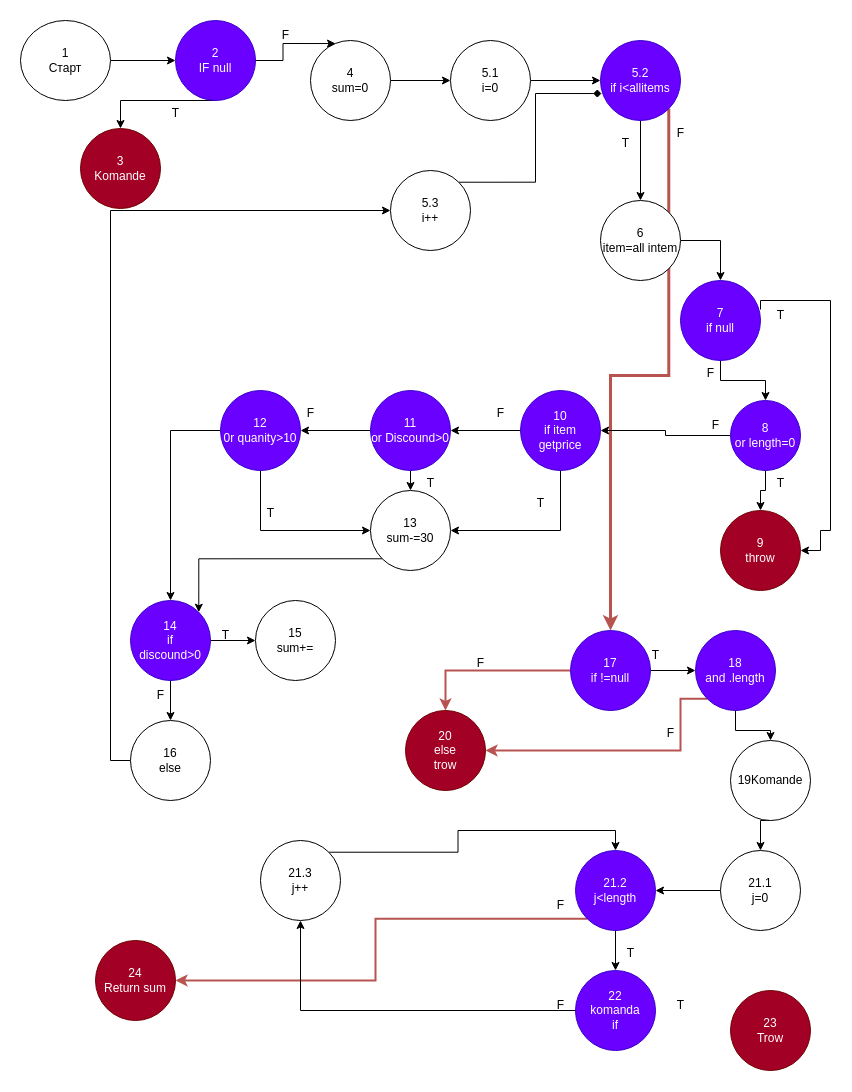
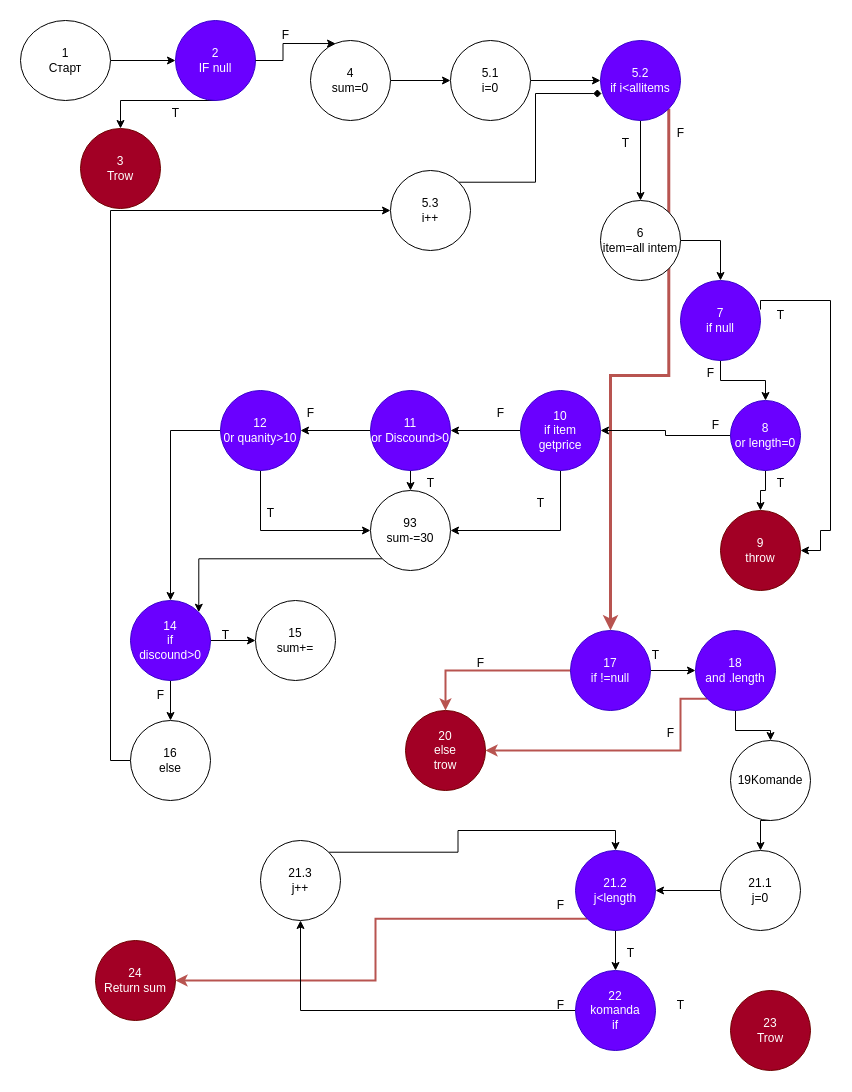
  <mxCell id="0" />
  <mxCell id="1" parent="0" />
  <mxCell id="2" style="edgeStyle=orthogonalEdgeStyle;rounded=0;orthogonalLoop=1;jettySize=auto;html=1;exitX=1;exitY=0.5;exitDx=0;exitDy=0;" parent="1" source="3" target="5" edge="1"><mxGeometry relative="1" as="geometry"><mxPoint x="215" y="150" as="targetPoint" /></mxGeometry></mxCell>
  <mxCell id="3" value="1&lt;br/&gt;&lt;div&gt;Старт&lt;/div&gt;" style="ellipse;whiteSpace=wrap;html=1;" parent="1" vertex="1"><mxGeometry x="20" y="20" width="90" height="80" as="geometry" /></mxCell>
  <mxCell id="4" style="edgeStyle=orthogonalEdgeStyle;rounded=0;orthogonalLoop=1;jettySize=auto;html=1;exitX=0;exitY=1;exitDx=0;exitDy=0;entryX=0.5;entryY=0;entryDx=0;entryDy=0;" parent="1" source="5" target="6" edge="1"><mxGeometry relative="1" as="geometry"><Array as="points"><mxPoint x="215" y="88" /><mxPoint x="215" y="100" /><mxPoint x="120" y="100" /></Array></mxGeometry></mxCell>
  <mxCell id="5" value="2&lt;div&gt;IF null&lt;/div&gt;" style="ellipse;whiteSpace=wrap;html=1;aspect=fixed;fillColor=#6a00ff;fontColor=#ffffff;strokeColor=#3700CC;" parent="1" vertex="1"><mxGeometry x="175" y="20" width="80" height="80" as="geometry" /></mxCell>
- <mxCell id="6" value="3&lt;div&gt;Komande&lt;/div&gt;" style="ellipse;whiteSpace=wrap;html=1;aspect=fixed;fillColor=#a20025;fontColor=#ffffff;strokeColor=#6F0000;" parent="1" vertex="1"><mxGeometry x="80" y="128" width="80" height="80" as="geometry" /></mxCell>
+ <mxCell id="6" value="3&lt;div&gt;Trow&lt;/div&gt;" style="ellipse;whiteSpace=wrap;html=1;aspect=fixed;fillColor=#a20025;fontColor=#ffffff;strokeColor=#6F0000;" parent="1" vertex="1"><mxGeometry x="80" y="128" width="80" height="80" as="geometry" /></mxCell>
  <mxCell id="7" style="edgeStyle=orthogonalEdgeStyle;rounded=0;orthogonalLoop=1;jettySize=auto;html=1;exitX=1;exitY=0.5;exitDx=0;exitDy=0;" parent="1" source="8" target="13" edge="1"><mxGeometry relative="1" as="geometry" /></mxCell>
  <mxCell id="8" value="4&lt;div&gt;sum=0&lt;/div&gt;" style="ellipse;whiteSpace=wrap;html=1;aspect=fixed;" parent="1" vertex="1"><mxGeometry x="310" y="40" width="80" height="80" as="geometry" /></mxCell>
  <mxCell id="9" style="edgeStyle=orthogonalEdgeStyle;rounded=0;orthogonalLoop=1;jettySize=auto;html=1;exitX=1;exitY=0.5;exitDx=0;exitDy=0;entryX=0.313;entryY=0.038;entryDx=0;entryDy=0;entryPerimeter=0;" parent="1" source="5" target="8" edge="1"><mxGeometry relative="1" as="geometry" /></mxCell>
  <mxCell id="10" value="T" style="text;html=1;align=center;verticalAlign=middle;resizable=0;points=[];autosize=1;strokeColor=none;fillColor=none;" parent="1" vertex="1"><mxGeometry x="160" y="98" width="30" height="30" as="geometry" /></mxCell>
  <mxCell id="11" value="F" style="text;html=1;align=center;verticalAlign=middle;resizable=0;points=[];autosize=1;strokeColor=none;fillColor=none;" parent="1" vertex="1"><mxGeometry x="270" y="20" width="30" height="30" as="geometry" /></mxCell>
  <mxCell id="12" style="edgeStyle=orthogonalEdgeStyle;rounded=0;orthogonalLoop=1;jettySize=auto;html=1;exitX=1;exitY=0.5;exitDx=0;exitDy=0;entryX=0;entryY=0.5;entryDx=0;entryDy=0;" parent="1" source="13" target="16" edge="1"><mxGeometry relative="1" as="geometry" /></mxCell>
  <mxCell id="13" value="5.1&lt;div&gt;i=0&lt;/div&gt;" style="ellipse;whiteSpace=wrap;html=1;aspect=fixed;" parent="1" vertex="1"><mxGeometry x="450" y="40" width="80" height="80" as="geometry" /></mxCell>
  <mxCell id="14" style="edgeStyle=orthogonalEdgeStyle;rounded=0;orthogonalLoop=1;jettySize=auto;html=1;exitX=0.5;exitY=1;exitDx=0;exitDy=0;" parent="1" source="16" target="20" edge="1"><mxGeometry relative="1" as="geometry" /></mxCell>
  <mxCell id="15" style="edgeStyle=orthogonalEdgeStyle;rounded=0;orthogonalLoop=1;jettySize=auto;html=1;exitX=1;exitY=1;exitDx=0;exitDy=0;entryX=0.5;entryY=0;entryDx=0;entryDy=0;fillColor=#f8cecc;strokeColor=#b85450;strokeWidth=3;" parent="1" source="16" target="59" edge="1"><mxGeometry relative="1" as="geometry"><mxPoint x="610" y="616" as="targetPoint" /></mxGeometry></mxCell>
  <mxCell id="16" value="5.2&lt;br&gt;if i&amp;lt;allitems" style="ellipse;whiteSpace=wrap;html=1;aspect=fixed;fillColor=#6a00ff;fontColor=#ffffff;strokeColor=#3700CC;" parent="1" vertex="1"><mxGeometry x="600" y="40" width="80" height="80" as="geometry" /></mxCell>
  <mxCell id="17" style="edgeStyle=orthogonalEdgeStyle;rounded=0;orthogonalLoop=1;jettySize=auto;html=1;exitX=1;exitY=0;exitDx=0;exitDy=0;entryX=0.013;entryY=0.663;entryDx=0;entryDy=0;entryPerimeter=0;endArrow=diamond;" parent="1" source="18" target="16" edge="1"><mxGeometry relative="1" as="geometry" /></mxCell>
  <mxCell id="18" value="5.3&lt;div&gt;i++&lt;/div&gt;" style="ellipse;whiteSpace=wrap;html=1;aspect=fixed;" parent="1" vertex="1"><mxGeometry x="390" y="170" width="80" height="80" as="geometry" /></mxCell>
  <mxCell id="19" style="edgeStyle=orthogonalEdgeStyle;rounded=0;orthogonalLoop=1;jettySize=auto;html=1;exitX=1;exitY=0.5;exitDx=0;exitDy=0;entryX=0.5;entryY=0;entryDx=0;entryDy=0;" parent="1" source="20" target="23" edge="1"><mxGeometry relative="1" as="geometry" /></mxCell>
  <mxCell id="20" value="6&lt;br&gt;item=all intem" style="ellipse;whiteSpace=wrap;html=1;aspect=fixed;" parent="1" vertex="1"><mxGeometry x="600" y="200" width="80" height="80" as="geometry" /></mxCell>
  <mxCell id="21" style="edgeStyle=orthogonalEdgeStyle;rounded=0;orthogonalLoop=1;jettySize=auto;html=1;exitX=0.5;exitY=1;exitDx=0;exitDy=0;entryX=0.5;entryY=0;entryDx=0;entryDy=0;" parent="1" source="23" target="26" edge="1"><mxGeometry relative="1" as="geometry" /></mxCell>
  <mxCell id="22" style="edgeStyle=orthogonalEdgeStyle;rounded=0;orthogonalLoop=1;jettySize=auto;html=1;exitX=1;exitY=0.363;exitDx=0;exitDy=0;entryX=1;entryY=0.5;entryDx=0;entryDy=0;exitPerimeter=0;" parent="1" source="23" target="36" edge="1"><mxGeometry relative="1" as="geometry"><mxPoint x="870" y="530" as="targetPoint" /><mxPoint x="830" y="300" as="sourcePoint" /><Array as="points"><mxPoint x="760" y="300" /><mxPoint x="830" y="300" /><mxPoint x="830" y="530" /><mxPoint x="820" y="530" /><mxPoint x="820" y="550" /></Array></mxGeometry></mxCell>
  <mxCell id="23" value="7&lt;div&gt;if null&lt;/div&gt;" style="ellipse;whiteSpace=wrap;html=1;aspect=fixed;fillColor=#6a00ff;fontColor=#ffffff;strokeColor=#3700CC;" parent="1" vertex="1"><mxGeometry x="680" y="280" width="80" height="80" as="geometry" /></mxCell>
  <mxCell id="24" style="edgeStyle=orthogonalEdgeStyle;rounded=0;orthogonalLoop=1;jettySize=auto;html=1;exitX=0.5;exitY=1;exitDx=0;exitDy=0;entryX=0.5;entryY=0;entryDx=0;entryDy=0;" parent="1" source="26" target="36" edge="1"><mxGeometry relative="1" as="geometry" /></mxCell>
  <mxCell id="25" style="edgeStyle=orthogonalEdgeStyle;rounded=0;orthogonalLoop=1;jettySize=auto;html=1;entryX=1;entryY=0.5;entryDx=0;entryDy=0;" parent="1" source="26" target="29" edge="1"><mxGeometry relative="1" as="geometry" /></mxCell>
  <mxCell id="26" value="8&lt;br&gt;or length=0" style="ellipse;whiteSpace=wrap;html=1;aspect=fixed;fillColor=#6a00ff;fontColor=#ffffff;strokeColor=#3700CC;" parent="1" vertex="1"><mxGeometry x="730" y="400" width="70" height="70" as="geometry" /></mxCell>
  <mxCell id="27" style="edgeStyle=orthogonalEdgeStyle;rounded=0;orthogonalLoop=1;jettySize=auto;html=1;exitX=0;exitY=0.5;exitDx=0;exitDy=0;entryX=1;entryY=0.5;entryDx=0;entryDy=0;" parent="1" source="29" target="32" edge="1"><mxGeometry relative="1" as="geometry" /></mxCell>
  <mxCell id="28" style="edgeStyle=orthogonalEdgeStyle;rounded=0;orthogonalLoop=1;jettySize=auto;html=1;exitX=0.5;exitY=1;exitDx=0;exitDy=0;entryX=1;entryY=0.5;entryDx=0;entryDy=0;" parent="1" source="29" target="44" edge="1"><mxGeometry relative="1" as="geometry" /></mxCell>
  <mxCell id="29" value="10&lt;br&gt;if item getprice" style="ellipse;whiteSpace=wrap;html=1;aspect=fixed;fillColor=#6a00ff;fontColor=#ffffff;strokeColor=#3700CC;" parent="1" vertex="1"><mxGeometry x="520" y="390" width="80" height="80" as="geometry" /></mxCell>
  <mxCell id="30" style="edgeStyle=orthogonalEdgeStyle;rounded=0;orthogonalLoop=1;jettySize=auto;html=1;exitX=0;exitY=0.5;exitDx=0;exitDy=0;entryX=1;entryY=0.5;entryDx=0;entryDy=0;" parent="1" source="32" target="35" edge="1"><mxGeometry relative="1" as="geometry" /></mxCell>
  <mxCell id="31" style="edgeStyle=orthogonalEdgeStyle;rounded=0;orthogonalLoop=1;jettySize=auto;html=1;exitX=0.5;exitY=1;exitDx=0;exitDy=0;entryX=0.5;entryY=0;entryDx=0;entryDy=0;" parent="1" source="32" target="44" edge="1"><mxGeometry relative="1" as="geometry" /></mxCell>
  <mxCell id="32" value="11&lt;br&gt;or Discound&amp;gt;0" style="ellipse;whiteSpace=wrap;html=1;aspect=fixed;fillColor=#6a00ff;fontColor=#ffffff;strokeColor=#3700CC;" parent="1" vertex="1"><mxGeometry x="370" y="390" width="80" height="80" as="geometry" /></mxCell>
  <mxCell id="33" style="edgeStyle=orthogonalEdgeStyle;rounded=0;orthogonalLoop=1;jettySize=auto;html=1;exitX=0.5;exitY=1;exitDx=0;exitDy=0;entryX=0;entryY=0.5;entryDx=0;entryDy=0;" parent="1" source="35" target="44" edge="1"><mxGeometry relative="1" as="geometry" /></mxCell>
  <mxCell id="34" style="edgeStyle=orthogonalEdgeStyle;rounded=0;orthogonalLoop=1;jettySize=auto;html=1;exitX=0;exitY=0.5;exitDx=0;exitDy=0;entryX=0.5;entryY=0;entryDx=0;entryDy=0;" parent="1" source="35" target="50" edge="1"><mxGeometry relative="1" as="geometry"><mxPoint x="90" y="600" as="targetPoint" /></mxGeometry></mxCell>
  <mxCell id="35" value="12&lt;br&gt;0r quanity&amp;gt;10" style="ellipse;whiteSpace=wrap;html=1;aspect=fixed;fillColor=#6a00ff;fontColor=#ffffff;strokeColor=#3700CC;" parent="1" vertex="1"><mxGeometry x="220" y="390" width="80" height="80" as="geometry" /></mxCell>
  <mxCell id="36" value="9&lt;br&gt;throw" style="ellipse;whiteSpace=wrap;html=1;aspect=fixed;fillColor=#a20025;fontColor=#ffffff;strokeColor=#6F0000;" parent="1" vertex="1"><mxGeometry x="720" y="510" width="80" height="80" as="geometry" /></mxCell>
  <mxCell id="37" value="T" style="text;html=1;align=center;verticalAlign=middle;resizable=0;points=[];autosize=1;strokeColor=none;fillColor=none;" parent="1" vertex="1"><mxGeometry x="765" y="300" width="30" height="30" as="geometry" /></mxCell>
  <mxCell id="38" value="F" style="text;html=1;align=center;verticalAlign=middle;resizable=0;points=[];autosize=1;strokeColor=none;fillColor=none;" parent="1" vertex="1"><mxGeometry x="695" y="358" width="30" height="30" as="geometry" /></mxCell>
  <mxCell id="39" value="F" style="text;html=1;align=center;verticalAlign=middle;resizable=0;points=[];autosize=1;strokeColor=none;fillColor=none;" parent="1" vertex="1"><mxGeometry x="700" y="410" width="30" height="30" as="geometry" /></mxCell>
  <mxCell id="40" value="T" style="text;html=1;align=center;verticalAlign=middle;resizable=0;points=[];autosize=1;strokeColor=none;fillColor=none;" parent="1" vertex="1"><mxGeometry x="765" y="468" width="30" height="30" as="geometry" /></mxCell>
  <mxCell id="41" value="F" style="text;html=1;align=center;verticalAlign=middle;resizable=0;points=[];autosize=1;strokeColor=none;fillColor=none;" parent="1" vertex="1"><mxGeometry x="485" y="398" width="30" height="30" as="geometry" /></mxCell>
  <mxCell id="42" value="F" style="text;html=1;align=center;verticalAlign=middle;resizable=0;points=[];autosize=1;strokeColor=none;fillColor=none;" parent="1" vertex="1"><mxGeometry x="295" y="398" width="30" height="30" as="geometry" /></mxCell>
  <mxCell id="43" style="edgeStyle=orthogonalEdgeStyle;rounded=0;orthogonalLoop=1;jettySize=auto;html=1;exitX=0;exitY=1;exitDx=0;exitDy=0;entryX=1;entryY=0;entryDx=0;entryDy=0;" edge="1" parent="1" source="44" target="50"><mxGeometry relative="1" as="geometry" /></mxCell>
- <mxCell id="44" value="13&lt;br&gt;sum-=30" style="ellipse;whiteSpace=wrap;html=1;aspect=fixed;" parent="1" vertex="1"><mxGeometry x="370" y="490" width="80" height="80" as="geometry" /></mxCell>
+ <mxCell id="44" value="93&lt;br&gt;sum-=30" style="ellipse;whiteSpace=wrap;html=1;aspect=fixed;" parent="1" vertex="1"><mxGeometry x="370" y="490" width="80" height="80" as="geometry" /></mxCell>
  <mxCell id="45" value="T" style="text;html=1;align=center;verticalAlign=middle;resizable=0;points=[];autosize=1;strokeColor=none;fillColor=none;" parent="1" vertex="1"><mxGeometry x="255" y="498" width="30" height="30" as="geometry" /></mxCell>
  <mxCell id="46" value="T" style="text;html=1;align=center;verticalAlign=middle;resizable=0;points=[];autosize=1;strokeColor=none;fillColor=none;" parent="1" vertex="1"><mxGeometry x="415" y="468" width="30" height="30" as="geometry" /></mxCell>
  <mxCell id="47" value="T" style="text;html=1;align=center;verticalAlign=middle;resizable=0;points=[];autosize=1;strokeColor=none;fillColor=none;" parent="1" vertex="1"><mxGeometry x="525" y="488" width="30" height="30" as="geometry" /></mxCell>
  <mxCell id="48" style="edgeStyle=orthogonalEdgeStyle;rounded=0;orthogonalLoop=1;jettySize=auto;html=1;exitX=1;exitY=0.5;exitDx=0;exitDy=0;entryX=0;entryY=0.5;entryDx=0;entryDy=0;" parent="1" source="50" target="51" edge="1"><mxGeometry relative="1" as="geometry" /></mxCell>
  <mxCell id="49" style="edgeStyle=orthogonalEdgeStyle;rounded=0;orthogonalLoop=1;jettySize=auto;html=1;exitX=0.5;exitY=1;exitDx=0;exitDy=0;entryX=0.5;entryY=0;entryDx=0;entryDy=0;" parent="1" source="50" target="54" edge="1"><mxGeometry relative="1" as="geometry" /></mxCell>
  <mxCell id="50" value="14&lt;br&gt;if&lt;div&gt;discound&amp;gt;0&lt;/div&gt;" style="ellipse;whiteSpace=wrap;html=1;aspect=fixed;fillColor=#6a00ff;fontColor=#ffffff;strokeColor=#3700CC;" parent="1" vertex="1"><mxGeometry x="130" y="600" width="80" height="80" as="geometry" /></mxCell>
  <mxCell id="51" value="15&lt;br&gt;sum+=" style="ellipse;whiteSpace=wrap;html=1;aspect=fixed;" parent="1" vertex="1"><mxGeometry x="255" y="600" width="80" height="80" as="geometry" /></mxCell>
  <mxCell id="52" value="T" style="text;html=1;align=center;verticalAlign=middle;resizable=0;points=[];autosize=1;strokeColor=none;fillColor=none;" parent="1" vertex="1"><mxGeometry x="210" y="620" width="30" height="30" as="geometry" /></mxCell>
  <mxCell id="53" style="edgeStyle=orthogonalEdgeStyle;rounded=0;orthogonalLoop=1;jettySize=auto;html=1;exitX=0;exitY=0.5;exitDx=0;exitDy=0;entryX=0;entryY=0.5;entryDx=0;entryDy=0;" parent="1" source="54" target="18" edge="1"><mxGeometry relative="1" as="geometry" /></mxCell>
  <mxCell id="54" value="16&lt;br&gt;else" style="ellipse;whiteSpace=wrap;html=1;aspect=fixed;" parent="1" vertex="1"><mxGeometry x="130" y="720" width="80" height="80" as="geometry" /></mxCell>
  <mxCell id="55" value="F" style="text;html=1;align=center;verticalAlign=middle;resizable=0;points=[];autosize=1;strokeColor=none;fillColor=none;" parent="1" vertex="1"><mxGeometry x="145" y="680" width="30" height="30" as="geometry" /></mxCell>
  <mxCell id="56" value="T" style="text;html=1;align=center;verticalAlign=middle;resizable=0;points=[];autosize=1;strokeColor=none;fillColor=none;" parent="1" vertex="1"><mxGeometry x="610" y="128" width="30" height="30" as="geometry" /></mxCell>
  <mxCell id="57" style="edgeStyle=orthogonalEdgeStyle;rounded=0;orthogonalLoop=1;jettySize=auto;html=1;exitX=1;exitY=0.5;exitDx=0;exitDy=0;entryX=0;entryY=0.5;entryDx=0;entryDy=0;" parent="1" source="59" target="62" edge="1"><mxGeometry relative="1" as="geometry" /></mxCell>
  <mxCell id="58" style="edgeStyle=orthogonalEdgeStyle;rounded=0;orthogonalLoop=1;jettySize=auto;html=1;exitX=0;exitY=0.5;exitDx=0;exitDy=0;entryX=0.5;entryY=0;entryDx=0;entryDy=0;fillColor=#f8cecc;strokeColor=#b85450;strokeWidth=2;" parent="1" source="59" target="67" edge="1"><mxGeometry relative="1" as="geometry" /></mxCell>
  <mxCell id="59" value="17&lt;br&gt;if !=null" style="ellipse;whiteSpace=wrap;html=1;aspect=fixed;fillColor=#6a00ff;fontColor=#ffffff;strokeColor=#3700CC;" parent="1" vertex="1"><mxGeometry x="570" y="630" width="80" height="80" as="geometry" /></mxCell>
  <mxCell id="60" style="edgeStyle=orthogonalEdgeStyle;rounded=0;orthogonalLoop=1;jettySize=auto;html=1;exitX=0.5;exitY=1;exitDx=0;exitDy=0;entryX=0.5;entryY=0;entryDx=0;entryDy=0;" parent="1" source="62" target="65" edge="1"><mxGeometry relative="1" as="geometry" /></mxCell>
  <mxCell id="61" style="edgeStyle=orthogonalEdgeStyle;rounded=0;orthogonalLoop=1;jettySize=auto;html=1;exitX=0;exitY=1;exitDx=0;exitDy=0;entryX=1;entryY=0.5;entryDx=0;entryDy=0;fillColor=#f8cecc;strokeColor=#b85450;strokeWidth=2;" parent="1" source="62" target="67" edge="1"><mxGeometry relative="1" as="geometry"><Array as="points"><mxPoint x="680" y="698" /><mxPoint x="680" y="750" /></Array></mxGeometry></mxCell>
  <mxCell id="62" value="18&lt;br&gt;and .length" style="ellipse;whiteSpace=wrap;html=1;aspect=fixed;fillColor=#6a00ff;fontColor=#ffffff;strokeColor=#3700CC;" parent="1" vertex="1"><mxGeometry x="695" y="630" width="80" height="80" as="geometry" /></mxCell>
  <mxCell id="63" value="T" style="text;html=1;align=center;verticalAlign=middle;resizable=0;points=[];autosize=1;strokeColor=none;fillColor=none;" parent="1" vertex="1"><mxGeometry x="640" y="640" width="30" height="30" as="geometry" /></mxCell>
  <mxCell id="64" style="edgeStyle=orthogonalEdgeStyle;rounded=0;orthogonalLoop=1;jettySize=auto;html=1;exitX=0.5;exitY=1;exitDx=0;exitDy=0;entryX=0.5;entryY=0;entryDx=0;entryDy=0;" parent="1" source="65" target="71" edge="1"><mxGeometry relative="1" as="geometry" /></mxCell>
  <mxCell id="65" value="&lt;div&gt;19Komande&lt;/div&gt;" style="ellipse;whiteSpace=wrap;html=1;aspect=fixed;" parent="1" vertex="1"><mxGeometry x="730" y="740" width="80" height="80" as="geometry" /></mxCell>
  <mxCell id="66" value="F" style="text;html=1;align=center;verticalAlign=middle;resizable=0;points=[];autosize=1;strokeColor=none;fillColor=none;" parent="1" vertex="1"><mxGeometry x="665" y="118" width="30" height="30" as="geometry" /></mxCell>
  <mxCell id="67" value="20&lt;br&gt;else&lt;br&gt;trow" style="ellipse;whiteSpace=wrap;html=1;aspect=fixed;fillColor=#a20025;fontColor=#ffffff;strokeColor=#6F0000;" parent="1" vertex="1"><mxGeometry x="405" y="710" width="80" height="80" as="geometry" /></mxCell>
  <mxCell id="68" value="F" style="text;html=1;align=center;verticalAlign=middle;resizable=0;points=[];autosize=1;strokeColor=none;fillColor=none;" parent="1" vertex="1"><mxGeometry x="465" y="648" width="30" height="30" as="geometry" /></mxCell>
  <mxCell id="69" value="F" style="text;html=1;align=center;verticalAlign=middle;resizable=0;points=[];autosize=1;strokeColor=none;fillColor=none;" parent="1" vertex="1"><mxGeometry x="655" y="718" width="30" height="30" as="geometry" /></mxCell>
  <mxCell id="70" style="edgeStyle=orthogonalEdgeStyle;rounded=0;orthogonalLoop=1;jettySize=auto;html=1;exitX=0;exitY=0.5;exitDx=0;exitDy=0;entryX=1;entryY=0.5;entryDx=0;entryDy=0;" parent="1" source="71" target="74" edge="1"><mxGeometry relative="1" as="geometry" /></mxCell>
  <mxCell id="71" value="21.1&lt;br&gt;j=0" style="ellipse;whiteSpace=wrap;html=1;aspect=fixed;" parent="1" vertex="1"><mxGeometry x="720" y="850" width="80" height="80" as="geometry" /></mxCell>
  <mxCell id="72" style="edgeStyle=orthogonalEdgeStyle;rounded=0;orthogonalLoop=1;jettySize=auto;html=1;exitX=0.5;exitY=1;exitDx=0;exitDy=0;entryX=0.5;entryY=0;entryDx=0;entryDy=0;" parent="1" source="74" target="78" edge="1"><mxGeometry relative="1" as="geometry" /></mxCell>
  <mxCell id="73" style="edgeStyle=orthogonalEdgeStyle;rounded=0;orthogonalLoop=1;jettySize=auto;html=1;exitX=0;exitY=1;exitDx=0;exitDy=0;entryX=1;entryY=0.5;entryDx=0;entryDy=0;fillColor=#f8cecc;strokeColor=#b85450;strokeWidth=2;" parent="1" source="74" target="83" edge="1"><mxGeometry relative="1" as="geometry" /></mxCell>
  <mxCell id="74" value="21.2&lt;br&gt;j&amp;lt;length" style="ellipse;whiteSpace=wrap;html=1;aspect=fixed;fillColor=#6a00ff;fontColor=#ffffff;strokeColor=#3700CC;" parent="1" vertex="1"><mxGeometry x="575" y="850" width="80" height="80" as="geometry" /></mxCell>
  <mxCell id="75" style="edgeStyle=orthogonalEdgeStyle;rounded=0;orthogonalLoop=1;jettySize=auto;html=1;exitX=1;exitY=0;exitDx=0;exitDy=0;entryX=0.5;entryY=0;entryDx=0;entryDy=0;" parent="1" source="76" target="74" edge="1"><mxGeometry relative="1" as="geometry" /></mxCell>
  <mxCell id="76" value="&lt;div&gt;21.3&lt;/div&gt;j++" style="ellipse;whiteSpace=wrap;html=1;aspect=fixed;" parent="1" vertex="1"><mxGeometry x="260" y="840" width="80" height="80" as="geometry" /></mxCell>
  <mxCell id="77" style="edgeStyle=orthogonalEdgeStyle;rounded=0;orthogonalLoop=1;jettySize=auto;html=1;entryX=0.5;entryY=1;entryDx=0;entryDy=0;" parent="1" source="78" target="76" edge="1"><mxGeometry relative="1" as="geometry" /></mxCell>
  <mxCell id="78" value="22&lt;br&gt;komanda&lt;br&gt;if" style="ellipse;whiteSpace=wrap;html=1;aspect=fixed;fillColor=#6a00ff;fontColor=#ffffff;strokeColor=#3700CC;" parent="1" vertex="1"><mxGeometry x="575" y="970" width="80" height="80" as="geometry" /></mxCell>
  <mxCell id="79" value="F" style="text;html=1;align=center;verticalAlign=middle;resizable=0;points=[];autosize=1;strokeColor=none;fillColor=none;" parent="1" vertex="1"><mxGeometry x="545" y="990" width="30" height="30" as="geometry" /></mxCell>
  <mxCell id="80" value="T" style="text;html=1;align=center;verticalAlign=middle;resizable=0;points=[];autosize=1;strokeColor=none;fillColor=none;" parent="1" vertex="1"><mxGeometry x="615" y="938" width="30" height="30" as="geometry" /></mxCell>
  <mxCell id="81" value="23&lt;br&gt;Trow" style="ellipse;whiteSpace=wrap;html=1;aspect=fixed;fillColor=#a20025;fontColor=#ffffff;strokeColor=#6F0000;" parent="1" vertex="1"><mxGeometry x="730" y="990" width="80" height="80" as="geometry" /></mxCell>
  <mxCell id="82" value="T" style="text;html=1;align=center;verticalAlign=middle;resizable=0;points=[];autosize=1;strokeColor=none;fillColor=none;" parent="1" vertex="1"><mxGeometry x="665" y="990" width="30" height="30" as="geometry" /></mxCell>
  <mxCell id="83" value="24&lt;br&gt;Return sum" style="ellipse;whiteSpace=wrap;html=1;fillColor=#a20025;fontColor=#ffffff;strokeColor=#6F0000;" parent="1" vertex="1"><mxGeometry x="95" y="940" width="80" height="80" as="geometry" /></mxCell>
  <mxCell id="84" value="F" style="text;html=1;align=center;verticalAlign=middle;resizable=0;points=[];autosize=1;strokeColor=none;fillColor=none;" parent="1" vertex="1"><mxGeometry x="545" y="890" width="30" height="30" as="geometry" /></mxCell>
